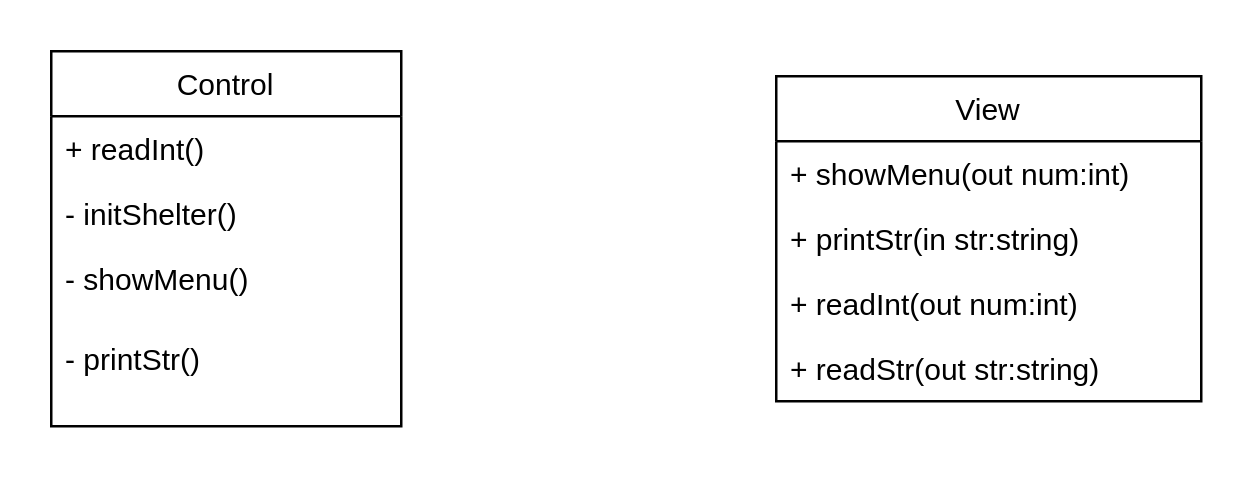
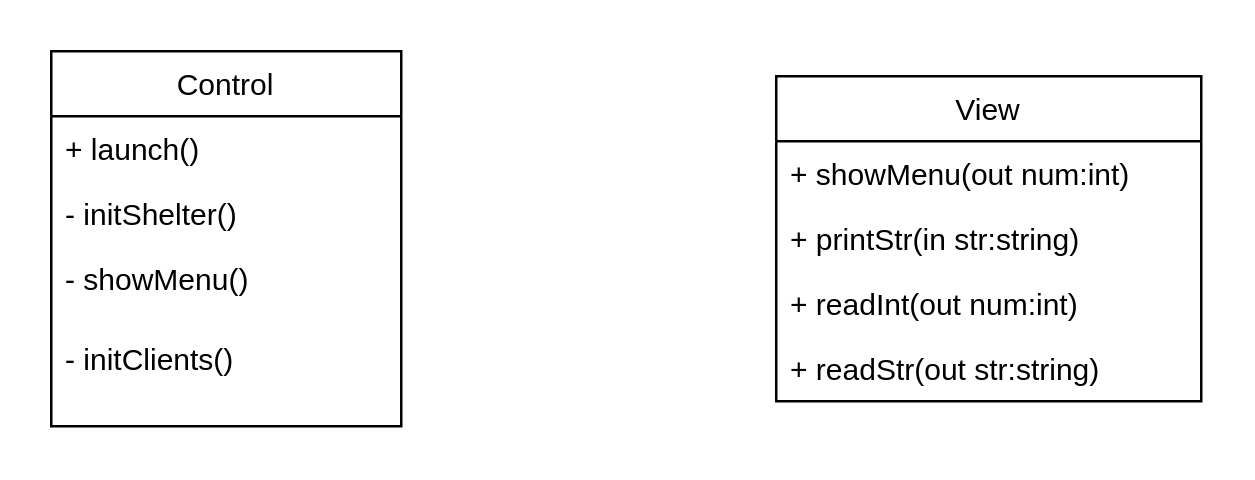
  <mxCell id="0" />
  <mxCell id="1" parent="0" />
  <mxCell id="2" value="Control" style="swimlane;fontStyle=0;childLayout=stackLayout;horizontal=1;startSize=26;fillColor=none;horizontalStack=0;resizeParent=1;resizeParentMax=0;resizeLast=0;collapsible=1;marginBottom=0;" vertex="1" parent="1"><mxGeometry x="20" y="20" width="140" height="150" as="geometry" /></mxCell>
- <mxCell id="3" value="+ readInt()&#10;" style="text;strokeColor=none;fillColor=none;align=left;verticalAlign=top;spacingLeft=4;spacingRight=4;overflow=hidden;rotatable=0;points=[[0,0.5],[1,0.5]];portConstraint=eastwest;" vertex="1" parent="2"><mxGeometry y="26" width="140" height="26" as="geometry" /></mxCell>
+ <mxCell id="3" value="+ launch()&#10;" style="text;strokeColor=none;fillColor=none;align=left;verticalAlign=top;spacingLeft=4;spacingRight=4;overflow=hidden;rotatable=0;points=[[0,0.5],[1,0.5]];portConstraint=eastwest;" vertex="1" parent="2"><mxGeometry y="26" width="140" height="26" as="geometry" /></mxCell>
  <mxCell id="4" value="- initShelter()" style="text;strokeColor=none;fillColor=none;align=left;verticalAlign=top;spacingLeft=4;spacingRight=4;overflow=hidden;rotatable=0;points=[[0,0.5],[1,0.5]];portConstraint=eastwest;" vertex="1" parent="2"><mxGeometry y="52" width="140" height="26" as="geometry" /></mxCell>
  <mxCell id="5" value="- showMenu()&#10;" style="text;strokeColor=none;fillColor=none;align=left;verticalAlign=top;spacingLeft=4;spacingRight=4;overflow=hidden;rotatable=0;points=[[0,0.5],[1,0.5]];portConstraint=eastwest;" vertex="1" parent="2"><mxGeometry y="78" width="140" height="32" as="geometry" /></mxCell>
- <mxCell id="6" value="- printStr()" style="text;strokeColor=none;fillColor=none;align=left;verticalAlign=top;spacingLeft=4;spacingRight=4;overflow=hidden;rotatable=0;points=[[0,0.5],[1,0.5]];portConstraint=eastwest;" vertex="1" parent="2"><mxGeometry y="110" width="140" height="40" as="geometry" /></mxCell>
+ <mxCell id="6" value="- initClients()" style="text;strokeColor=none;fillColor=none;align=left;verticalAlign=top;spacingLeft=4;spacingRight=4;overflow=hidden;rotatable=0;points=[[0,0.5],[1,0.5]];portConstraint=eastwest;" vertex="1" parent="2"><mxGeometry y="110" width="140" height="40" as="geometry" /></mxCell>
  <mxCell id="7" value="View" style="swimlane;fontStyle=0;childLayout=stackLayout;horizontal=1;startSize=26;fillColor=none;horizontalStack=0;resizeParent=1;resizeParentMax=0;resizeLast=0;collapsible=1;marginBottom=0;" vertex="1" parent="1"><mxGeometry x="310" y="30" width="170" height="130" as="geometry" /></mxCell>
  <mxCell id="8" value="+ showMenu(out num:int)" style="text;strokeColor=none;fillColor=none;align=left;verticalAlign=top;spacingLeft=4;spacingRight=4;overflow=hidden;rotatable=0;points=[[0,0.5],[1,0.5]];portConstraint=eastwest;" vertex="1" parent="7"><mxGeometry y="26" width="170" height="26" as="geometry" /></mxCell>
  <mxCell id="9" value="+ printStr(in str:string)" style="text;strokeColor=none;fillColor=none;align=left;verticalAlign=top;spacingLeft=4;spacingRight=4;overflow=hidden;rotatable=0;points=[[0,0.5],[1,0.5]];portConstraint=eastwest;" vertex="1" parent="7"><mxGeometry y="52" width="170" height="26" as="geometry" /></mxCell>
  <mxCell id="10" value="+ readInt(out num:int)" style="text;strokeColor=none;fillColor=none;align=left;verticalAlign=top;spacingLeft=4;spacingRight=4;overflow=hidden;rotatable=0;points=[[0,0.5],[1,0.5]];portConstraint=eastwest;" vertex="1" parent="7"><mxGeometry y="78" width="170" height="26" as="geometry" /></mxCell>
  <mxCell id="11" value="+ readStr(out str:string)" style="text;strokeColor=none;fillColor=none;align=left;verticalAlign=top;spacingLeft=4;spacingRight=4;overflow=hidden;rotatable=0;points=[[0,0.5],[1,0.5]];portConstraint=eastwest;" vertex="1" parent="7"><mxGeometry y="104" width="170" height="26" as="geometry" /></mxCell>
